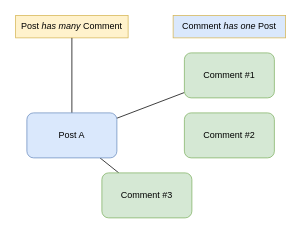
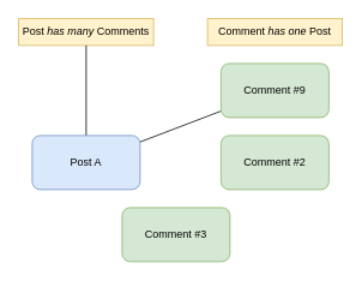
  <mxCell id="0" />
  <mxCell id="1" parent="0" />
- <mxCell id="2" value="Post &lt;i&gt;has many&lt;/i&gt; Comment" style="rounded=0;whiteSpace=wrap;html=1;fillColor=#fff2cc;strokeColor=#d6b656;" vertex="1" parent="1"><mxGeometry x="20" y="20" width="150" height="30" as="geometry" /></mxCell>
+ <mxCell id="2" value="Post &lt;i&gt;has many&lt;/i&gt; Comments" style="rounded=0;whiteSpace=wrap;html=1;fillColor=#fff2cc;strokeColor=#d6b656;" vertex="1" parent="1"><mxGeometry x="20" y="20" width="150" height="30" as="geometry" /></mxCell>
  <mxCell id="3" value="" style="rounded=0;orthogonalLoop=1;jettySize=auto;html=1;endArrow=none;endFill=0;" edge="1" parent="1" source="6" target="7"><mxGeometry relative="1" as="geometry" /></mxCell>
  <mxCell id="4" value="" style="edgeStyle=none;rounded=0;orthogonalLoop=1;jettySize=auto;html=1;endArrow=none;endFill=0;" edge="1" parent="1" source="6" target="2"><mxGeometry relative="1" as="geometry" /></mxCell>
- <mxCell id="5" value="" style="edgeStyle=none;rounded=0;orthogonalLoop=1;jettySize=auto;html=1;endArrow=none;endFill=0;" edge="1" parent="1" source="6" target="9"><mxGeometry relative="1" as="geometry" /></mxCell>
  <mxCell id="6" value="Post A" style="rounded=1;whiteSpace=wrap;html=1;fillColor=#dae8fc;strokeColor=#6c8ebf;" vertex="1" parent="1"><mxGeometry x="35" y="150" width="120" height="60" as="geometry" /></mxCell>
- <mxCell id="7" value="Comment #1" style="whiteSpace=wrap;html=1;rounded=1;fillColor=#d5e8d4;strokeColor=#82b366;" vertex="1" parent="1"><mxGeometry x="245" y="70" width="120" height="60" as="geometry" /></mxCell>
+ <mxCell id="7" value="Comment #9" style="whiteSpace=wrap;html=1;rounded=1;fillColor=#d5e8d4;strokeColor=#82b366;" vertex="1" parent="1"><mxGeometry x="245" y="70" width="120" height="60" as="geometry" /></mxCell>
  <mxCell id="8" value="Comment #2" style="whiteSpace=wrap;html=1;rounded=1;fillColor=#d5e8d4;strokeColor=#82b366;" vertex="1" parent="1"><mxGeometry x="245" y="150" width="120" height="60" as="geometry" /></mxCell>
  <mxCell id="9" value="Comment #3" style="rounded=1;whiteSpace=wrap;html=1;fillColor=#d5e8d4;strokeColor=#82b366;" vertex="1" parent="1"><mxGeometry x="135" y="230" width="120" height="60" as="geometry" /></mxCell>
- <mxCell id="10" value="Comment &lt;i&gt;has one&amp;nbsp;&lt;/i&gt;Post" style="rounded=0;whiteSpace=wrap;html=1;fillColor=#dae8fc;strokeColor=#d6b656;" vertex="1" parent="1"><mxGeometry x="230" y="20" width="150" height="30" as="geometry" /></mxCell>
+ <mxCell id="10" value="Comment &lt;i&gt;has one&amp;nbsp;&lt;/i&gt;Post" style="rounded=0;whiteSpace=wrap;html=1;fillColor=#fff2cc;strokeColor=#d6b656;" vertex="1" parent="1"><mxGeometry x="230" y="20" width="150" height="30" as="geometry" /></mxCell>
